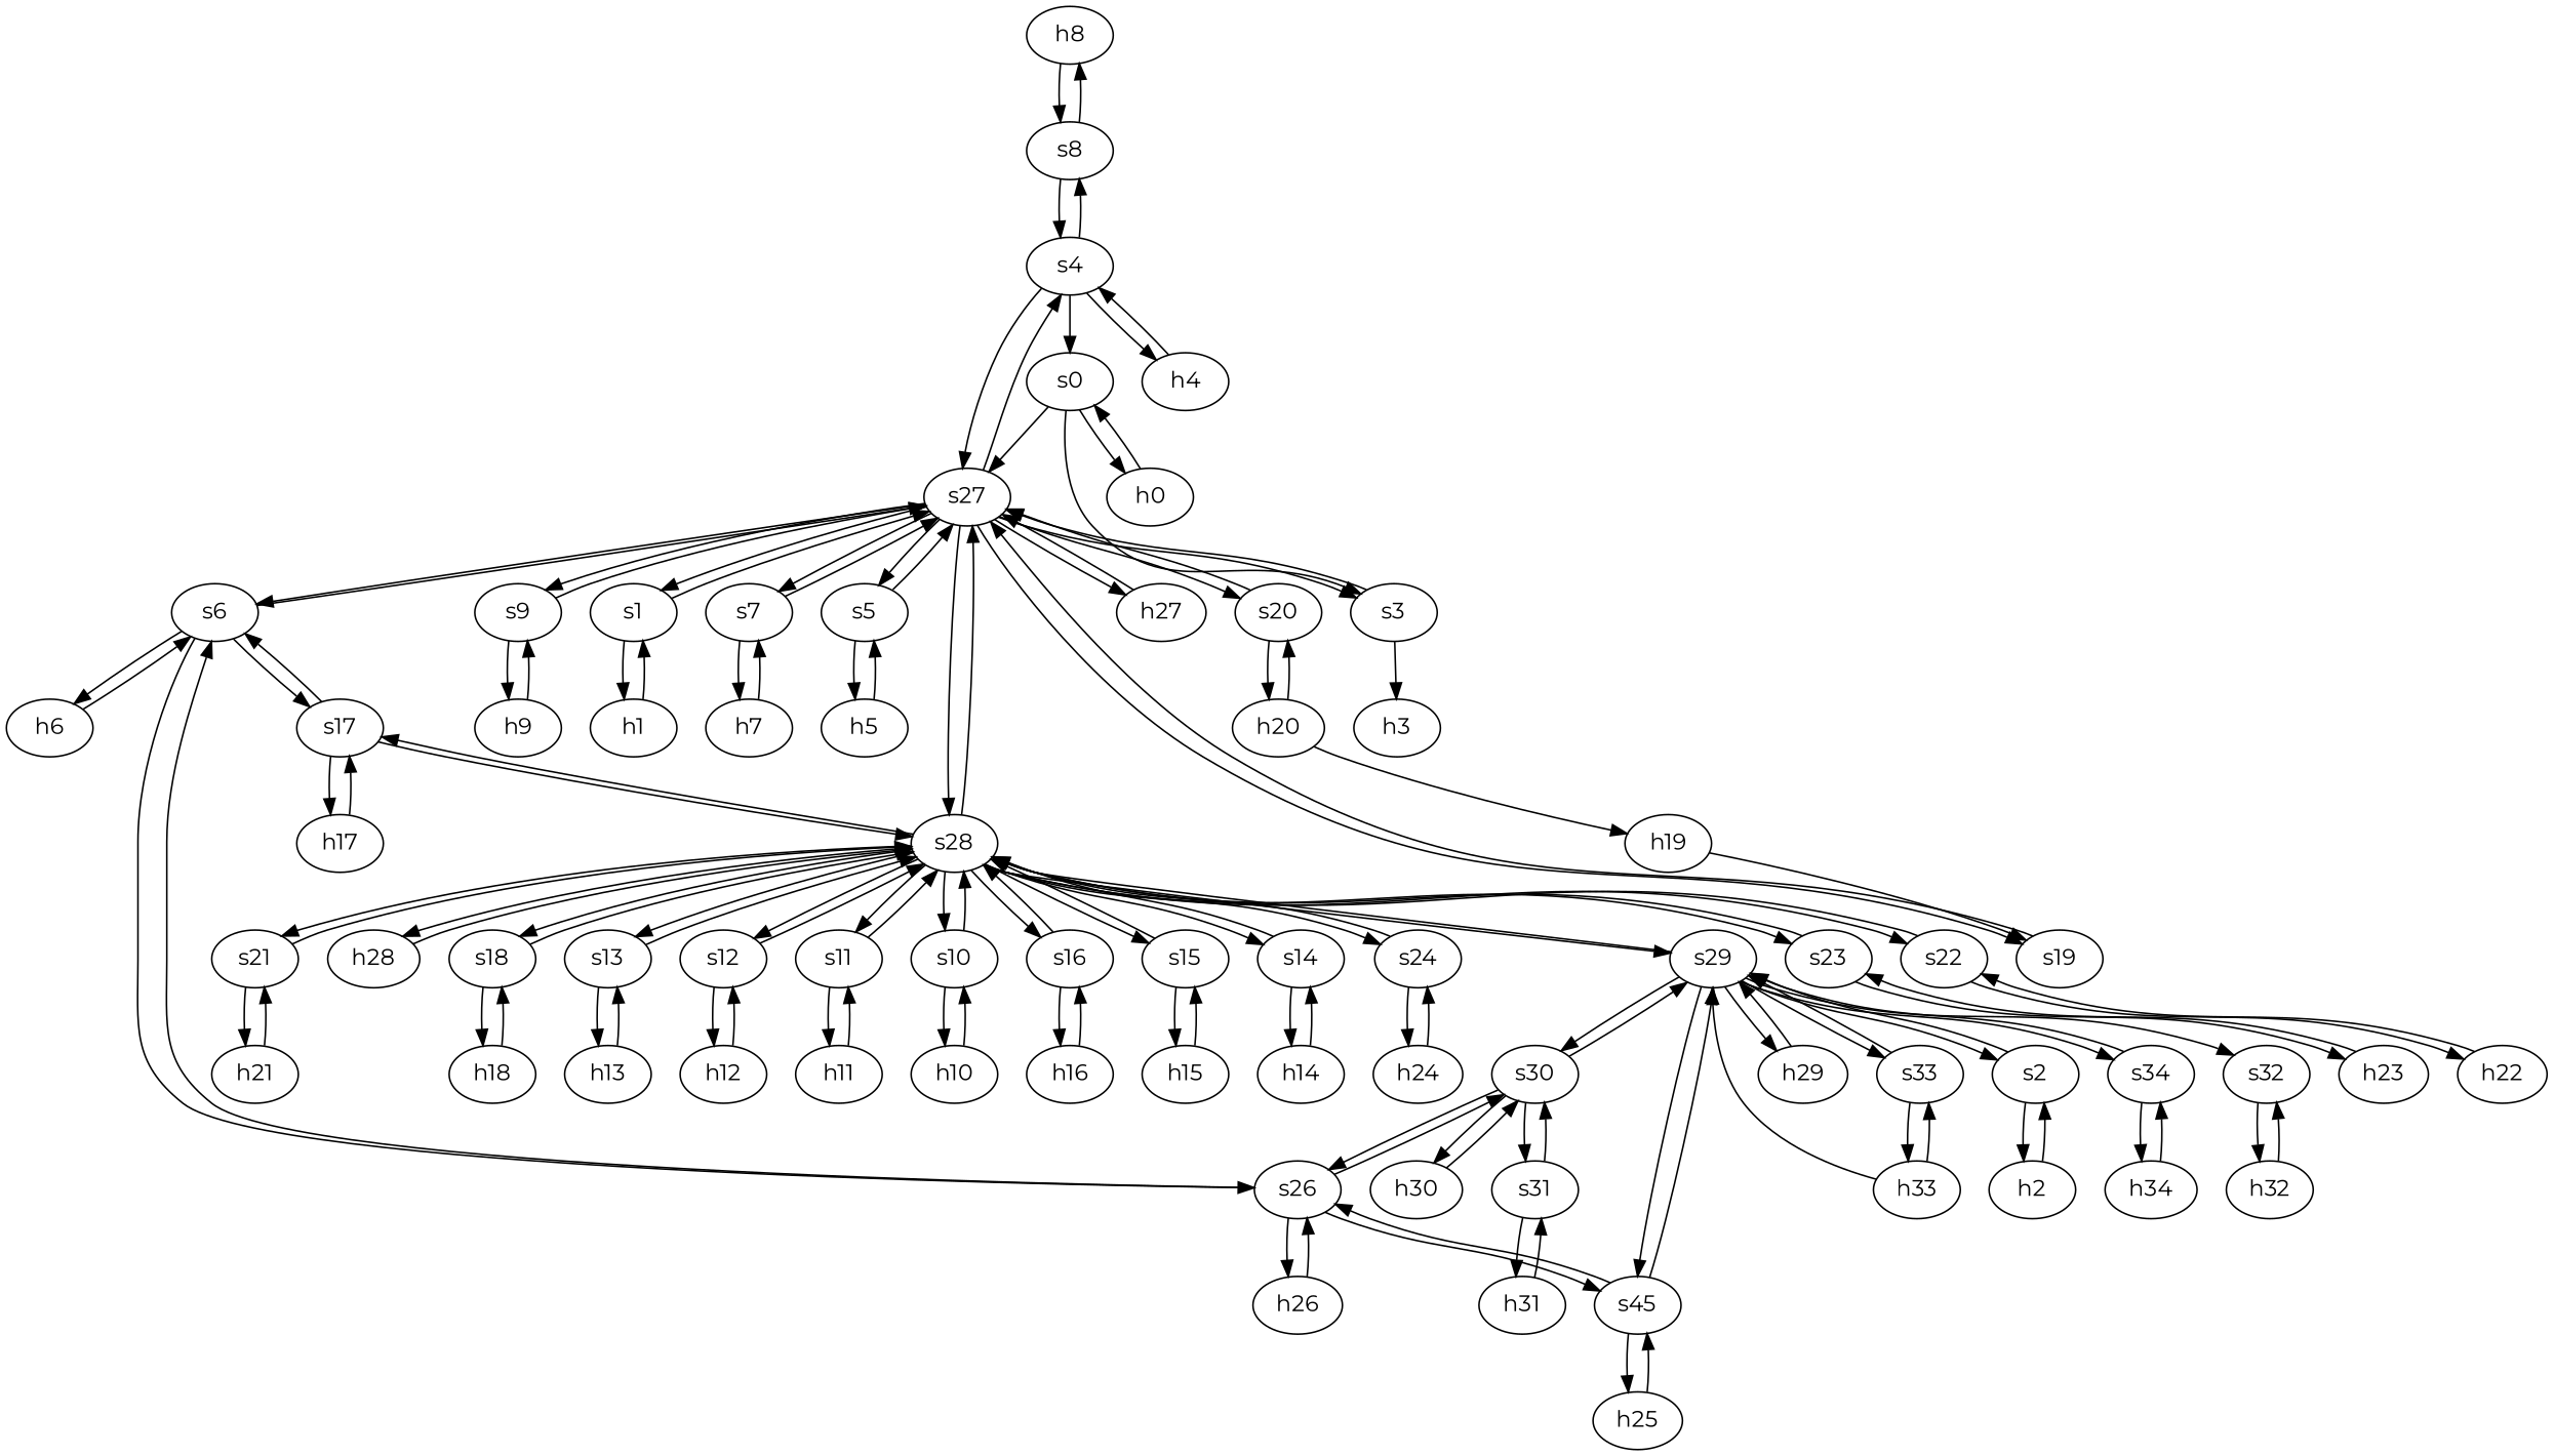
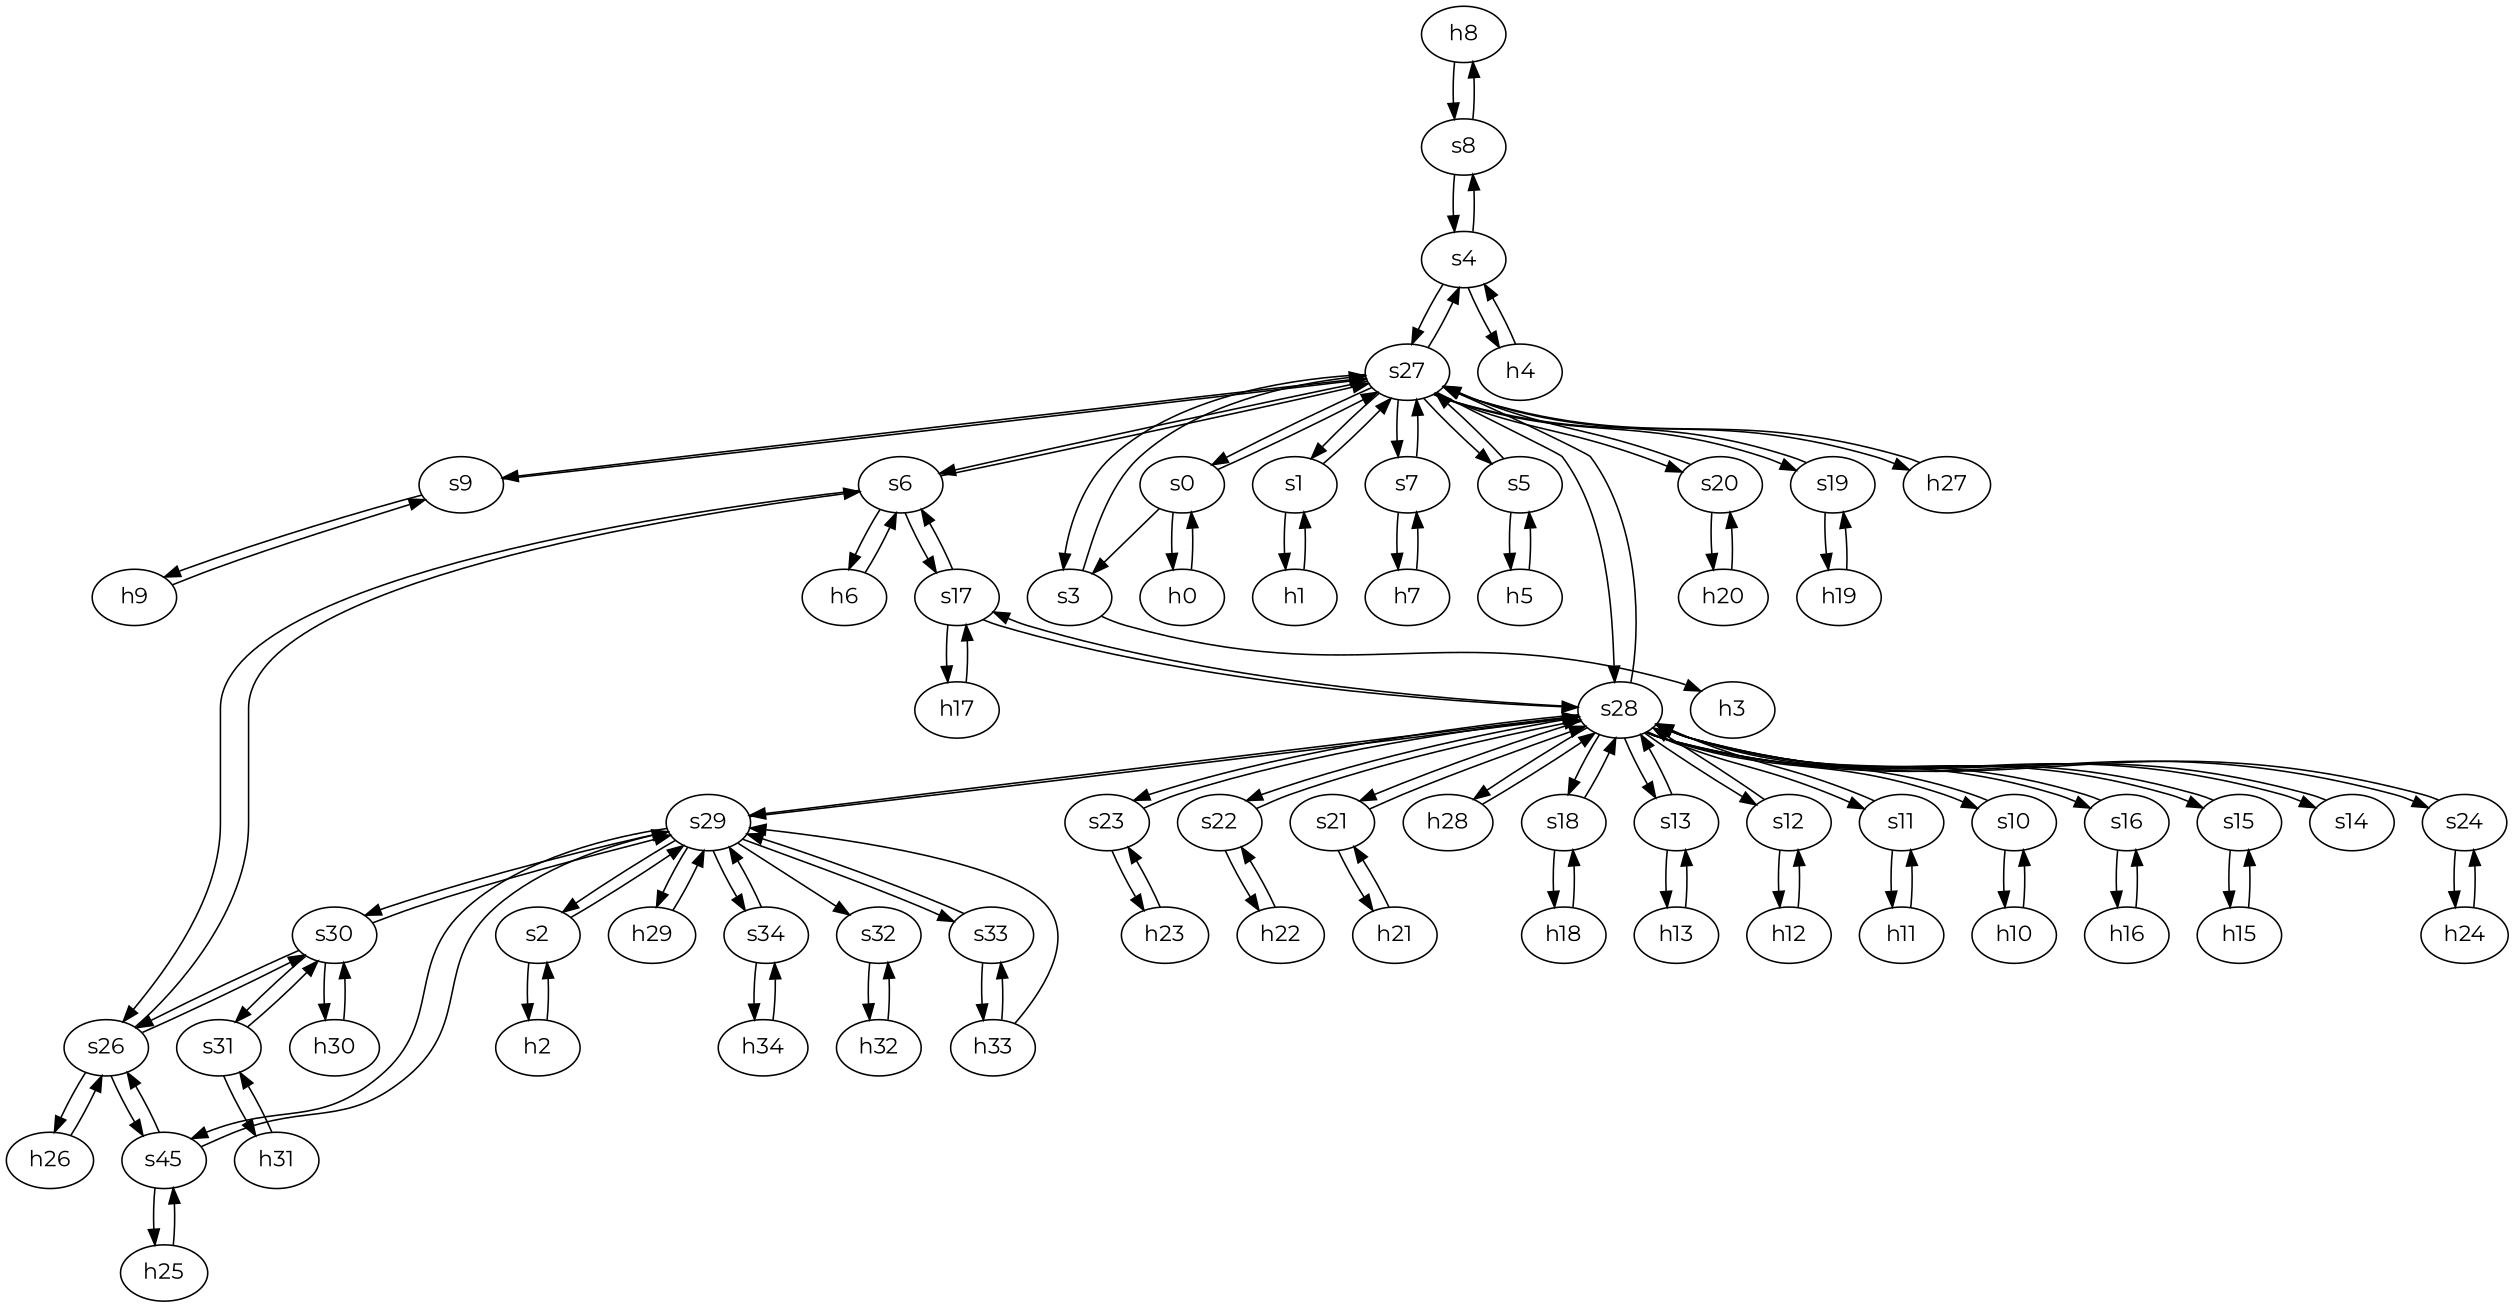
  strict digraph {
    fontname=Montserrat
    node [fontname=Montserrat type=host]
    edge [capacity="1Gbps" cost=1 dst_port=1 fontname=Montserrat src_port=1]
    h8 [ip="111.0.8.8" mac="00:00:00:00:8:8"]
    s8 [type=switch]
    s4 [type=switch]
    s27 [type=switch]
    h4 [ip="111.0.4.4" mac="00:00:00:00:4:4"]
    h9 [ip="111.0.9.9" mac="00:00:00:00:9:9"]
    s9 [type=switch]
    s6 [type=switch]
    s3 [type=switch]
    s0 [type=switch]
    s1 [type=switch]
    s7 [type=switch]
    s5 [type=switch]
    s28 [type=switch]
    s20 [type=switch]
    s19 [type=switch]
    h27 [ip="111.0.27.27" mac="00:00:00:00:27:27"]
    h26 [ip="111.0.26.26" mac="00:00:00:00:26:26"]
    s26 [type=switch]
    s30 [type=switch]
    n21 [label=s45 type=switch]
    h6 [ip="111.0.6.6" mac="00:00:00:00:6:6"]
    s17 [type=switch]
    s29 [type=switch]
    s31 [type=switch]
    h30 [ip="111.0.30.30" mac="00:00:00:00:30:30"]
    h25 [ip="111.0.25.25" mac="00:00:00:00:25:25"]
    h2 [ip="111.0.2.2" mac="00:00:00:00:2:2"]
    s2 [type=switch]
    h29 [ip="111.0.29.29" mac="00:00:00:00:29:29"]
    s34 [type=switch]
    s32 [type=switch]
    s33 [type=switch]
    h3 [ip="111.0.3.3" mac="00:00:00:00:3:3"]
    h0 [ip="111.0.0.0" mac="00:00:00:00:0:0"]
    h1 [ip="111.0.1.1" mac="00:00:00:00:1:1"]
    h17 [ip="111.0.17.17" mac="00:00:00:00:17:17"]
    h7 [ip="111.0.7.7" mac="00:00:00:00:7:7"]
    h5 [ip="111.0.5.5" mac="00:00:00:00:5:5"]
    h23 [ip="111.0.23.23" mac="00:00:00:00:23:23"]
    s23 [type=switch]
    s22 [type=switch]
    s21 [type=switch]
    h28 [ip="111.0.28.28" mac="00:00:00:00:28:28"]
    s18 [type=switch]
    s13 [type=switch]
    s12 [type=switch]
    s11 [type=switch]
    s10 [type=switch]
    s16 [type=switch]
    s15 [type=switch]
    s14 [type=switch]
    s24 [type=switch]
    h22 [ip="111.0.22.22" mac="00:00:00:00:22:22"]
    h21 [ip="111.0.21.21" mac="00:00:00:00:21:21"]
    h20 [ip="111.0.20.20" mac="00:00:00:00:20:20"]
    h19 [ip="111.0.19.19" mac="00:00:00:00:19:19"]
    h34 [ip="111.0.34.34" mac="00:00:00:00:34:34"]
    h32 [ip="111.0.32.32" mac="00:00:00:00:32:32"]
    h33 [ip="111.0.33.33" mac="00:00:00:00:33:33"]
    h18 [ip="111.0.18.18" mac="00:00:00:00:18:18"]
    h13 [ip="111.0.13.13" mac="00:00:00:00:13:13"]
    h12 [ip="111.0.12.12" mac="00:00:00:00:12:12"]
    h11 [ip="111.0.11.11" mac="00:00:00:00:11:11"]
    h10 [ip="111.0.10.10" mac="00:00:00:00:10:10"]
    h16 [ip="111.0.16.16" mac="00:00:00:00:16:16"]
    h15 [ip="111.0.15.15" mac="00:00:00:00:15:15"]
-   h14 [ip="111.0.14.14" mac="00:00:00:00:14:14"]
    h24 [ip="111.0.24.24" mac="00:00:00:00:24:24"]
    h31 [ip="111.0.31.31" mac="00:00:00:00:31:31"]
    h8 -> s8
    s8 -> h8
    s8 -> s4 [dst_port=2 src_port=2]
    s4 -> s8 [dst_port=2 src_port=2]
    s4 -> s27 [dst_port=5 src_port=3]
    s4 -> h4
    s27 -> s4 [dst_port=3 src_port=5]
    s27 -> s9 [dst_port=2 src_port=9]
    s27 -> s6 [dst_port=4 src_port=7]
    s27 -> s3 [dst_port=2 src_port=4]
-   s4 -> s0 [dst_port=2 src_port=2]
+   s27 -> s0 [dst_port=2 src_port=2]
    s27 -> s1 [dst_port=2 src_port=3]
    s27 -> s7 [dst_port=2 src_port=8]
    s27 -> s5 [dst_port=2 src_port=6]
    s27 -> s28 [dst_port=15 src_port=12]
    s27 -> s20 [dst_port=2 src_port=11]
    s27 -> s19 [dst_port=2 src_port=10]
    s27 -> h27
    h4 -> s4
    h9 -> s9
    s9 -> s27 [dst_port=9 src_port=2]
    s9 -> h9
    s6 -> s27 [dst_port=7 src_port=4]
    s6 -> s26 [dst_port=2 src_port=3]
    s6 -> h6
    s6 -> s17 [dst_port=2 src_port=2]
    s3 -> s27 [dst_port=4 src_port=2]
    s3 -> h3
    s0 -> s27 [dst_port=2 src_port=2]
    s0 -> s3
    s0 -> h0
    s1 -> s27 [dst_port=3 src_port=2]
    s1 -> h1
    s7 -> s27 [dst_port=8 src_port=2]
    s7 -> h7
    s5 -> s27 [dst_port=6 src_port=2]
    s5 -> h5
    s28 -> s27 [dst_port=12 src_port=15]
    s28 -> s17 [dst_port=3 src_port=9]
    s28 -> s29 [dst_port=4 src_port=16]
    s28 -> s23 [dst_port=2 src_port=13]
    s28 -> s22 [dst_port=2 src_port=12]
    s28 -> s21 [dst_port=2 src_port=11]
    s28 -> h28
    s28 -> s18 [dst_port=2 src_port=10]
    s28 -> s13 [dst_port=2 src_port=5]
    s28 -> s12 [dst_port=2 src_port=4]
    s28 -> s11 [dst_port=2 src_port=3]
    s28 -> s10 [dst_port=2 src_port=2]
    s28 -> s16 [dst_port=2 src_port=8]
    s28 -> s15 [dst_port=2 src_port=7]
    s28 -> s14 [dst_port=2 src_port=6]
    s28 -> s24 [dst_port=2 src_port=14]
    s20 -> s27 [dst_port=11 src_port=2]
    s20 -> h20
    s19 -> s27 [dst_port=10 src_port=2]
-   h20 -> h19
+   s19 -> h19
    h27 -> s27
    h26 -> s26
    s26 -> s6 [dst_port=3 src_port=2]
    s26 -> h26
    s26 -> s30 [dst_port=2 src_port=4]
    s26 -> n21 [dst_port=2 src_port=3]
    s30 -> s26 [dst_port=4 src_port=2]
    s30 -> s29 [dst_port=8 src_port=3]
    s30 -> s31 [dst_port=2 src_port=4]
    s30 -> h30
    n21 -> s26 [dst_port=3 src_port=2]
    n21 -> s29 [dst_port=3 src_port=3]
    n21 -> h25
    h6 -> s6
    s17 -> s6 [dst_port=2 src_port=2]
    s17 -> s28 [dst_port=9 src_port=3]
    s17 -> h17
    s29 -> s28 [dst_port=16 src_port=4]
    s29 -> s30 [dst_port=3 src_port=8]
    s29 -> n21 [dst_port=3 src_port=3]
    s29 -> s2 [dst_port=2 src_port=2]
    s29 -> h29
    s29 -> s34 [dst_port=2 src_port=7]
    s29 -> s32 [dst_port=2 src_port=5]
    s29 -> s33 [dst_port=2 src_port=6]
    s31 -> s30 [dst_port=4 src_port=2]
    s31 -> h31
    h30 -> s30
    h25 -> n21
    h2 -> s2
    s2 -> s29 [dst_port=2 src_port=2]
    s2 -> h2
    h29 -> s29
    s34 -> s29 [dst_port=7 src_port=2]
    s34 -> h34
    s32 -> h32
    s33 -> s29 [dst_port=6 src_port=2]
    s33 -> h33
    h0 -> s0
    h1 -> s1
    h17 -> s17
    h7 -> s7
    h5 -> s5
    h23 -> s23
    s23 -> s28 [dst_port=13 src_port=2]
    s23 -> h23
    s22 -> s28 [dst_port=12 src_port=2]
    s22 -> h22
    s21 -> s28 [dst_port=11 src_port=2]
    s21 -> h21
    h28 -> s28
    s18 -> s28 [dst_port=10 src_port=2]
    s18 -> h18
    s13 -> s28 [dst_port=5 src_port=2]
    s13 -> h13
    s12 -> s28 [dst_port=4 src_port=2]
    s12 -> h12
    s11 -> s28 [dst_port=3 src_port=2]
    s11 -> h11
    s10 -> s28 [dst_port=2 src_port=2]
    s10 -> h10
    s16 -> s28 [dst_port=8 src_port=2]
    s16 -> h16
    s15 -> s28 [dst_port=7 src_port=2]
    s15 -> h15
    s14 -> s28 [dst_port=6 src_port=2]
-   s14 -> h14
    s24 -> s28 [dst_port=14 src_port=2]
    s24 -> h24
    h22 -> s22
    h21 -> s21
    h20 -> s20
    h19 -> s19
    h34 -> s34
    h32 -> s32
    h33 -> s29 [dst_port=5 src_port=2]
    h33 -> s33
    h18 -> s18
    h13 -> s13
    h12 -> s12
    h11 -> s11
    h10 -> s10
    h16 -> s16
    h15 -> s15
-   h14 -> s14
    h24 -> s24
    h31 -> s31
  }
